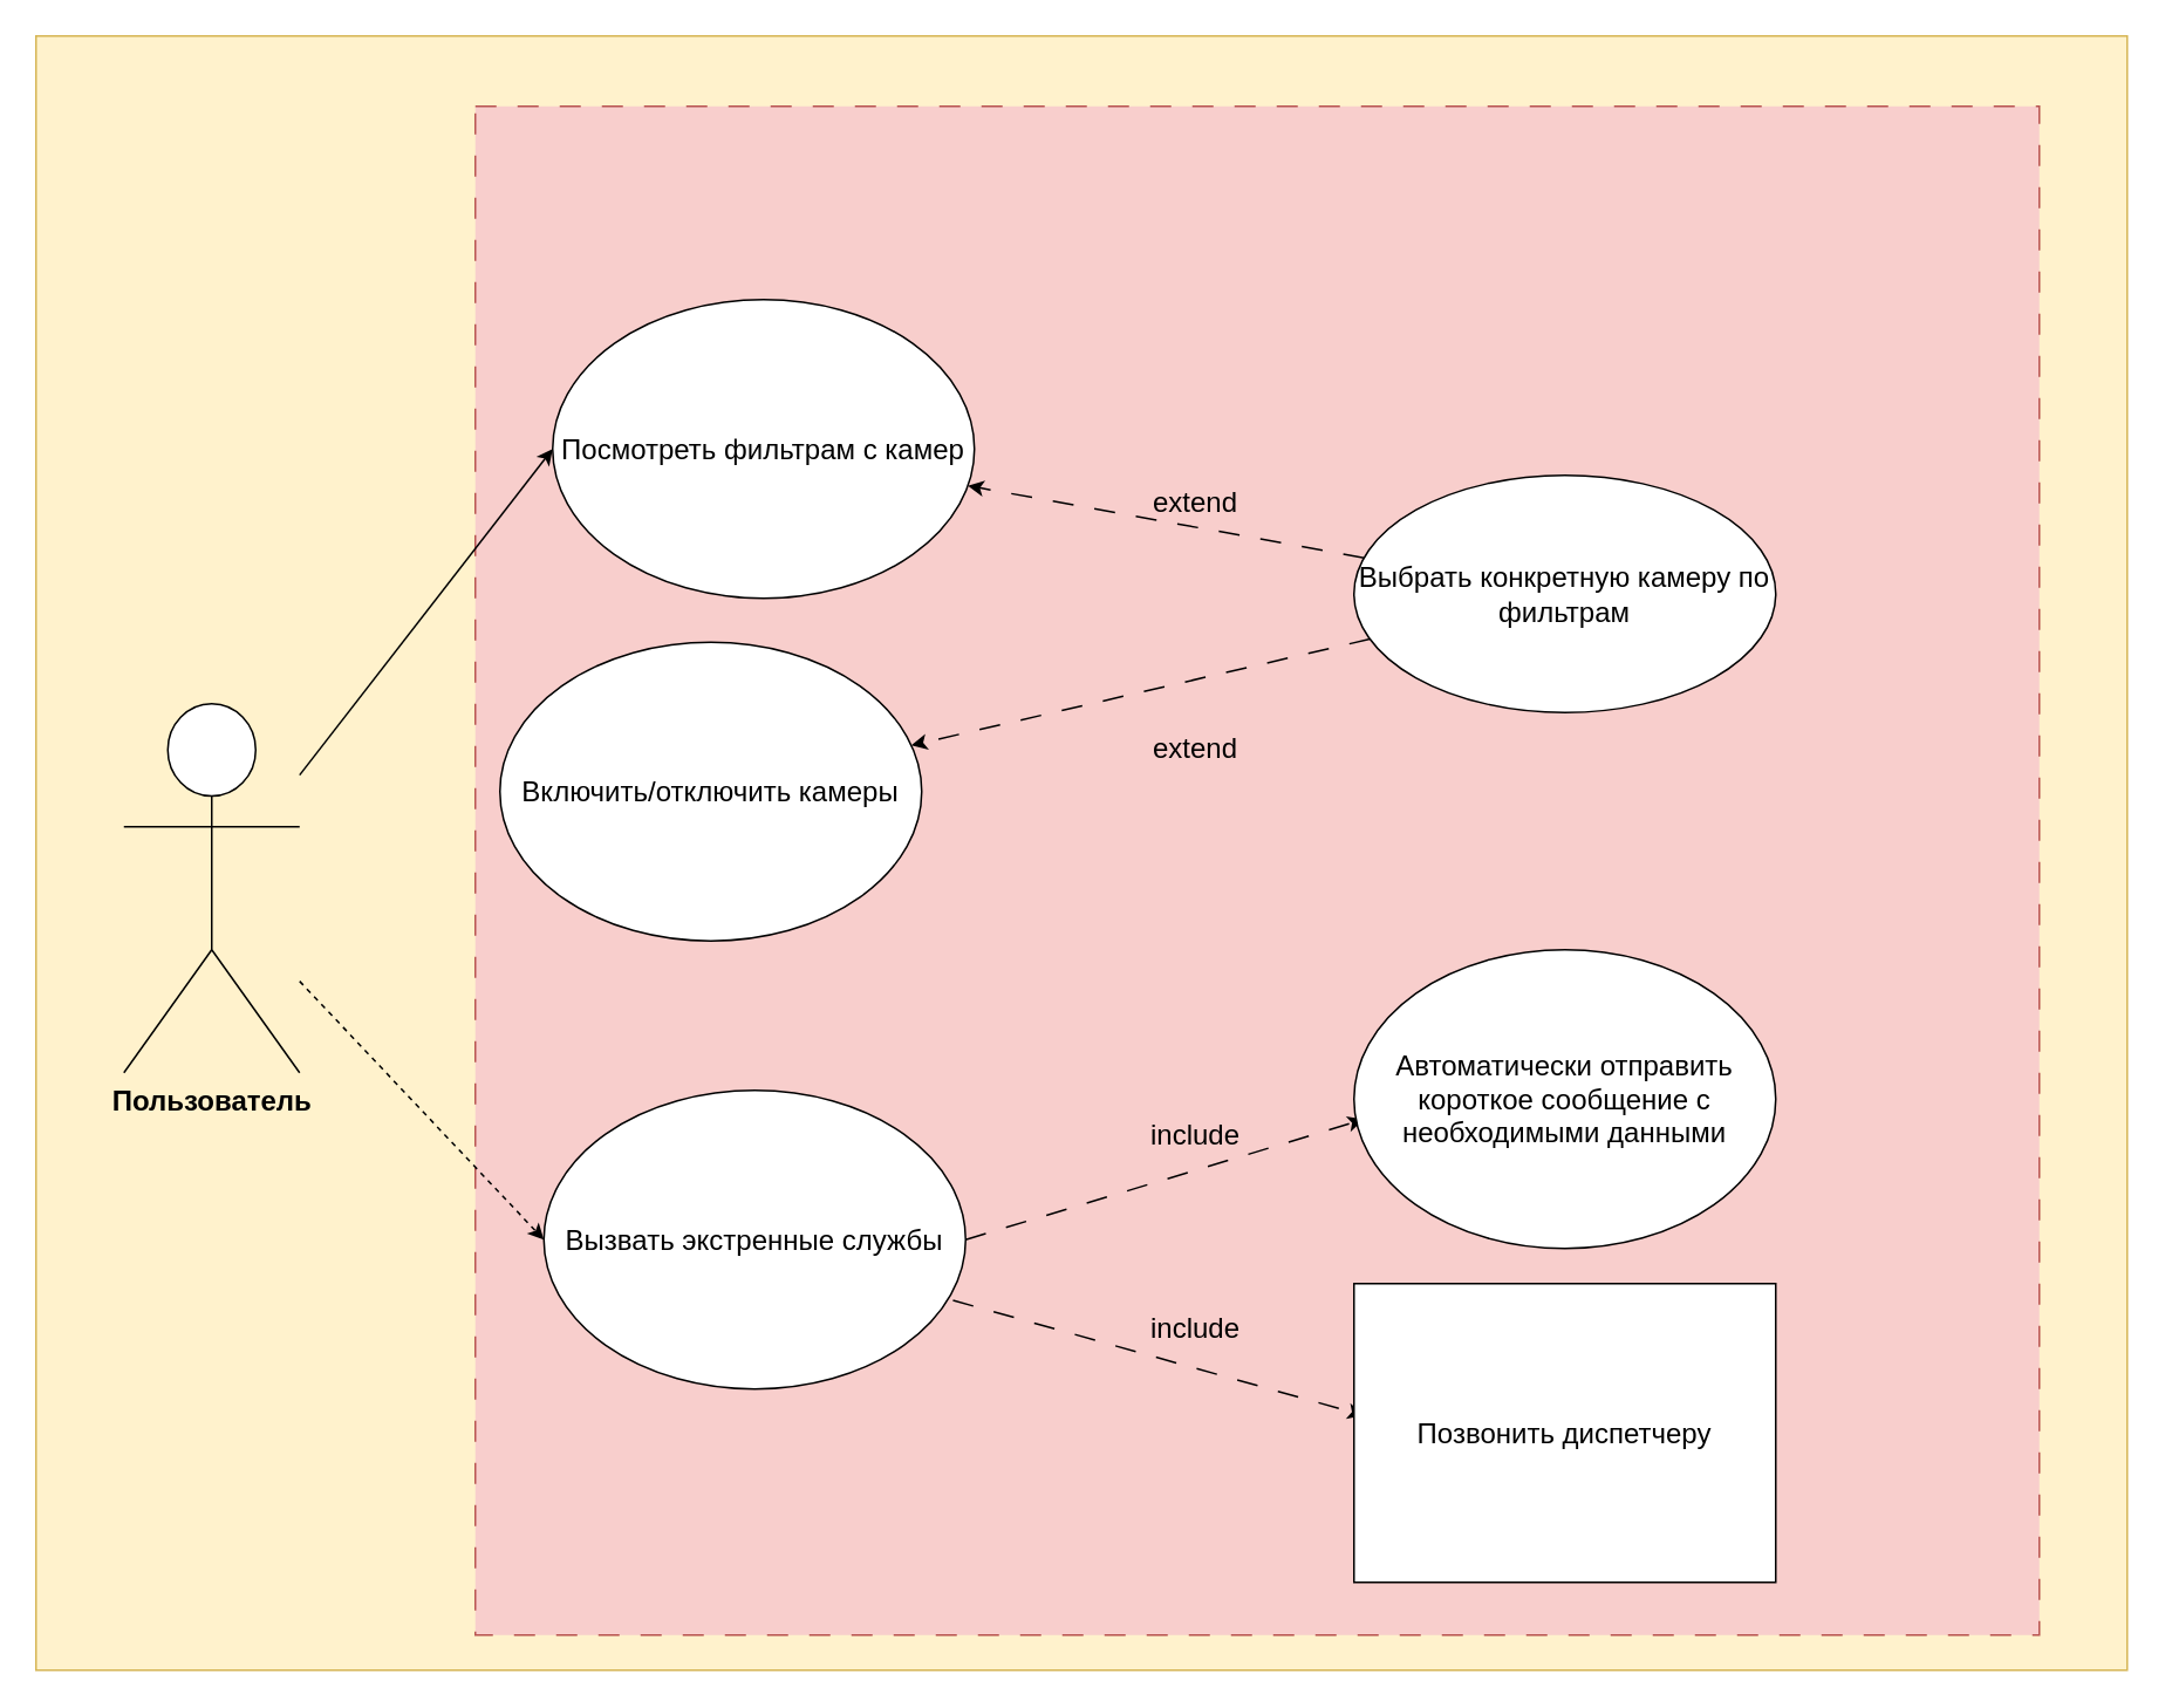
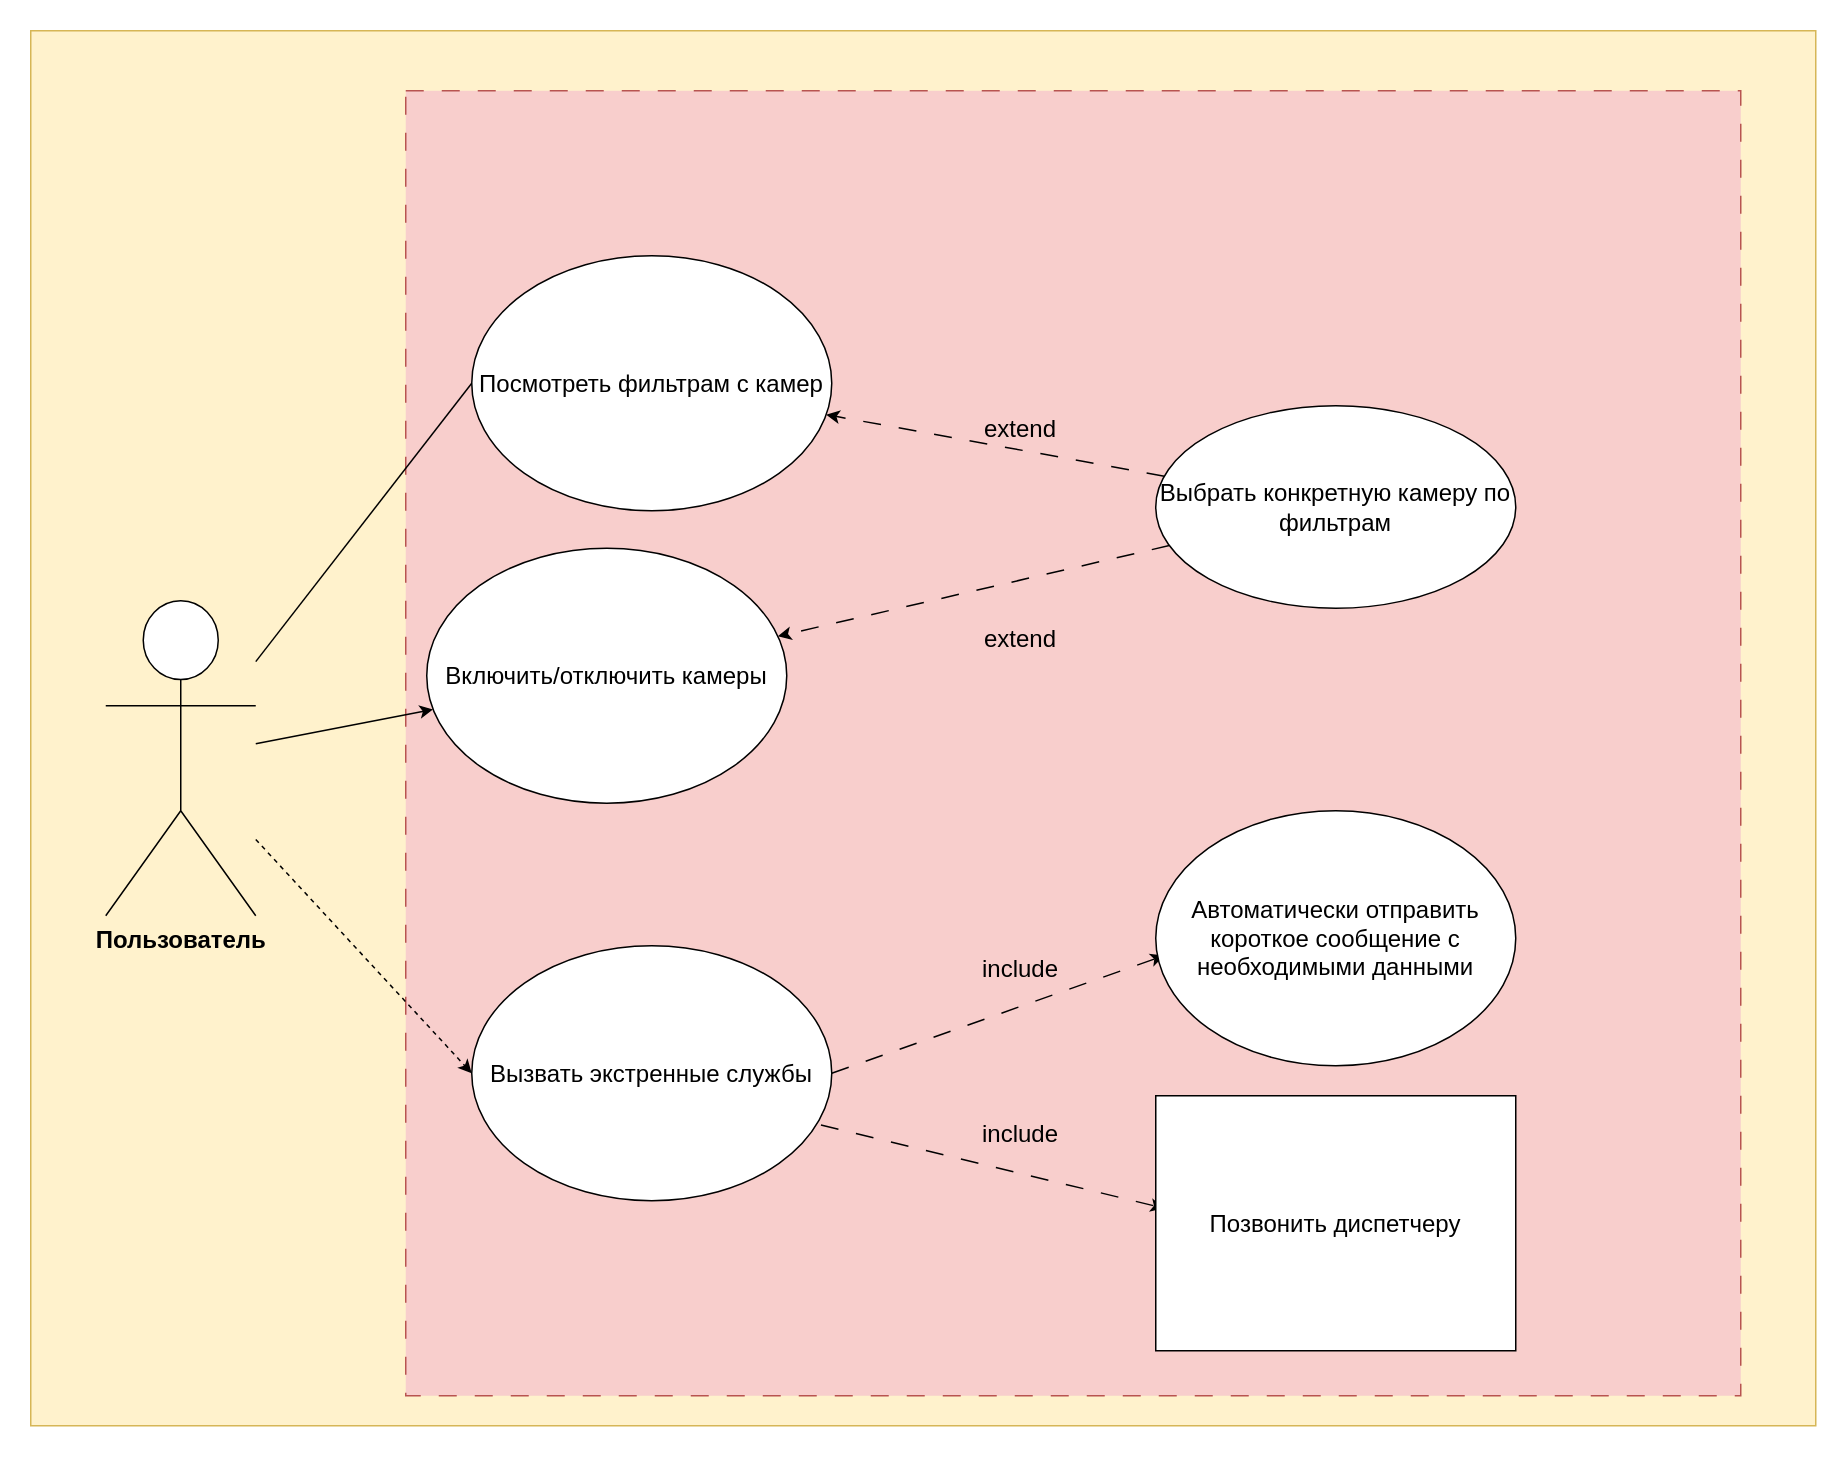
  <mxCell id="0" />
  <mxCell id="1" parent="0" />
  <mxCell id="2" value="" style="rounded=0;whiteSpace=wrap;html=1;fillColor=#fff2cc;strokeColor=#d6b656;" vertex="1" parent="1"><mxGeometry y="20" width="1190" height="930" as="geometry" x="20" /></mxCell>
  <mxCell id="3" value="&lt;font style=&quot;font-size: 16px;&quot;&gt;&lt;b&gt;Пользователь&lt;/b&gt;&lt;/font&gt;" style="shape=umlActor;verticalLabelPosition=bottom;verticalAlign=top;html=1;outlineConnect=0;" vertex="1" parent="1"><mxGeometry x="70" y="400" width="100" height="210" as="geometry" /></mxCell>
  <mxCell id="4" value="" style="rounded=0;whiteSpace=wrap;html=1;fillColor=#f8cecc;strokeColor=#b85450;dashed=1;dashPattern=12 12;" vertex="1" parent="1"><mxGeometry x="270" y="60" width="890" height="870" as="geometry" /></mxCell>
  <mxCell id="5" value="&lt;font style=&quot;font-size: 16px;&quot;&gt;Посмотреть фильтрам с камер&lt;/font&gt;" style="ellipse;whiteSpace=wrap;html=1;" vertex="1" parent="1"><mxGeometry x="314" y="170" width="240" height="170" as="geometry" /></mxCell>
- <mxCell id="6" value="&lt;font style=&quot;font-size: 16px;&quot;&gt;Вызвать экстренные службы&lt;/font&gt;" style="ellipse;whiteSpace=wrap;html=1;" vertex="1" parent="1"><mxGeometry x="309" y="620" width="240" height="170" as="geometry" /></mxCell>
+ <mxCell id="6" value="&lt;font style=&quot;font-size: 16px;&quot;&gt;Вызвать экстренные службы&lt;/font&gt;" style="ellipse;whiteSpace=wrap;html=1;" vertex="1" parent="1"><mxGeometry x="314" y="630" width="240" height="170" as="geometry" /></mxCell>
  <mxCell id="7" value="&lt;font style=&quot;font-size: 16px;&quot;&gt;Включить/отключить камеры&lt;/font&gt;" style="ellipse;whiteSpace=wrap;html=1;" vertex="1" parent="1"><mxGeometry x="284" y="365" width="240" height="170" as="geometry" /></mxCell>
  <mxCell id="8" style="rounded=0;orthogonalLoop=1;jettySize=auto;html=1;dashed=1;dashPattern=12 12;" edge="1" parent="1" source="10" target="5"><mxGeometry relative="1" as="geometry" /></mxCell>
  <mxCell id="9" style="rounded=0;orthogonalLoop=1;jettySize=auto;html=1;dashed=1;dashPattern=12 12;" edge="1" parent="1" source="10" target="7"><mxGeometry relative="1" as="geometry" /></mxCell>
  <mxCell id="10" value="&lt;span style=&quot;font-size: 16px;&quot;&gt;Выбрать конкретную камеру по фильтрам&lt;/span&gt;" style="ellipse;whiteSpace=wrap;html=1;" vertex="1" parent="1"><mxGeometry x="770" y="270" width="240" height="135" as="geometry" /></mxCell>
  <mxCell id="11" style="rounded=0;orthogonalLoop=1;jettySize=auto;html=1;dashed=1;dashPattern=12 12;exitX=1;exitY=0.5;exitDx=0;exitDy=0;entryX=0.023;entryY=0.568;entryDx=0;entryDy=0;entryPerimeter=0;" edge="1" parent="1" source="6" target="12"><mxGeometry relative="1" as="geometry" /></mxCell>
  <mxCell id="12" value="&lt;span style=&quot;font-size: 16px;&quot;&gt;Автоматически отправить короткое сообщение с необходимыми данными&lt;/span&gt;" style="ellipse;whiteSpace=wrap;html=1;" vertex="1" parent="1"><mxGeometry x="770" y="540" width="240" height="170" as="geometry" /></mxCell>
  <mxCell id="13" style="rounded=0;orthogonalLoop=1;jettySize=auto;html=1;entryX=0.023;entryY=0.441;entryDx=0;entryDy=0;dashed=1;dashPattern=12 12;entryPerimeter=0;exitX=0.97;exitY=0.703;exitDx=0;exitDy=0;exitPerimeter=0;" edge="1" parent="1" source="6" target="14"><mxGeometry relative="1" as="geometry"><mxPoint x="479.999" y="965" as="sourcePoint" /><mxPoint x="637.34" y="750" as="targetPoint" /></mxGeometry></mxCell>
  <mxCell id="14" value="&lt;span style=&quot;font-size: 16px;&quot;&gt;Позвонить диспетчеру&lt;/span&gt;" style="whiteSpace=wrap;html=1;rounded=0;" vertex="1" parent="1"><mxGeometry x="770" y="730" width="240" height="170" as="geometry" /></mxCell>
- <mxCell id="16" style="rounded=0;orthogonalLoop=1;jettySize=auto;html=1;entryX=0;entryY=0.5;entryDx=0;entryDy=0;" edge="1" parent="1" source="3" target="5"><mxGeometry relative="1" as="geometry" /></mxCell>
+ <mxCell id="15" style="rounded=0;orthogonalLoop=1;jettySize=auto;html=1;" edge="1" parent="1" source="3" target="7"><mxGeometry relative="1" as="geometry" /></mxCell>
+ <mxCell id="16" style="rounded=0;orthogonalLoop=1;jettySize=auto;html=1;entryX=0;entryY=0.5;entryDx=0;entryDy=0;endArrow=none;" edge="1" parent="1" source="3" target="5"><mxGeometry relative="1" as="geometry" /></mxCell>
  <mxCell id="17" style="rounded=0;orthogonalLoop=1;jettySize=auto;html=1;entryX=0;entryY=0.5;entryDx=0;entryDy=0;dashed=1;" edge="1" parent="1" source="3" target="6"><mxGeometry relative="1" as="geometry" /></mxCell>
  <mxCell id="18" value="&lt;font style=&quot;font-size: 16px;&quot;&gt;extend&lt;/font&gt;" style="text;html=1;align=center;verticalAlign=middle;whiteSpace=wrap;rounded=0;" vertex="1" parent="1"><mxGeometry x="650" y="410" width="60" height="30" as="geometry" /></mxCell>
  <mxCell id="19" value="&lt;font style=&quot;font-size: 16px;&quot;&gt;include&lt;/font&gt;" style="text;html=1;align=center;verticalAlign=middle;whiteSpace=wrap;rounded=0;" vertex="1" parent="1"><mxGeometry x="650" y="630" width="60" height="30" as="geometry" /></mxCell>
  <mxCell id="20" value="&lt;font style=&quot;font-size: 16px;&quot;&gt;include&lt;/font&gt;" style="text;html=1;align=center;verticalAlign=middle;whiteSpace=wrap;rounded=0;" vertex="1" parent="1"><mxGeometry x="650" y="740" width="60" height="30" as="geometry" /></mxCell>
  <mxCell id="21" value="&lt;font style=&quot;font-size: 16px;&quot;&gt;extend&lt;/font&gt;" style="text;html=1;align=center;verticalAlign=middle;whiteSpace=wrap;rounded=0;" vertex="1" parent="1"><mxGeometry x="650" y="270" width="60" height="30" as="geometry" /></mxCell>
